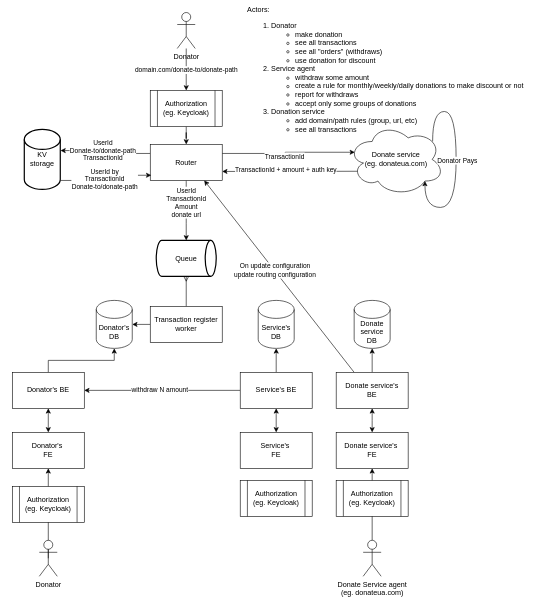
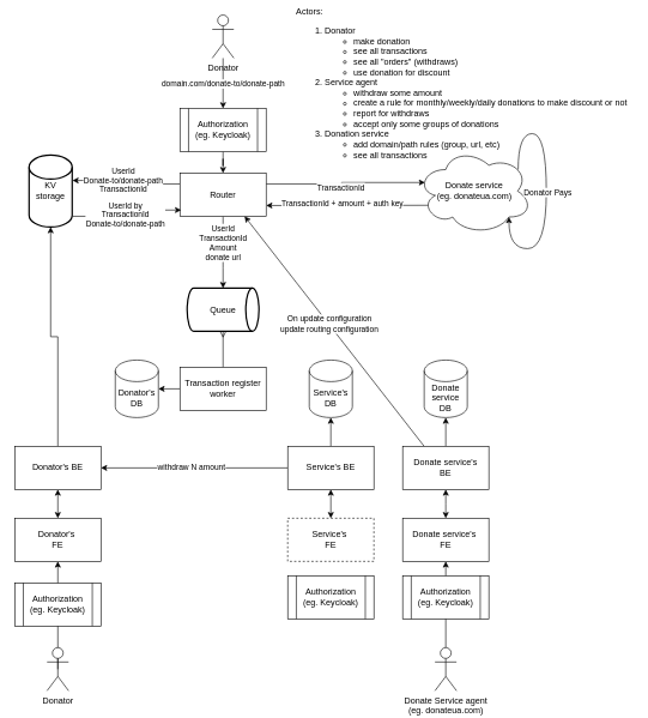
  <mxCell id="0" />
  <mxCell id="1" parent="0" />
  <mxCell id="2" value="" style="edgeStyle=orthogonalEdgeStyle;rounded=0;orthogonalLoop=1;jettySize=auto;html=1;" edge="1" parent="1" source="4" target="6"><mxGeometry relative="1" as="geometry" /></mxCell>
  <mxCell id="3" value="domain.com/donate-to/donate-path" style="edgeLabel;html=1;align=center;verticalAlign=middle;resizable=0;points=[];" vertex="1" connectable="0" parent="2"><mxGeometry x="-0.009" y="-1" relative="1" as="geometry"><mxPoint as="offset" /></mxGeometry></mxCell>
  <mxCell id="4" value="Donator" style="shape=umlActor;verticalLabelPosition=bottom;verticalAlign=top;html=1;outlineConnect=0;" vertex="1" parent="1"><mxGeometry x="295" y="20" width="30" height="60" as="geometry" /></mxCell>
  <mxCell id="5" value="" style="edgeStyle=orthogonalEdgeStyle;rounded=0;orthogonalLoop=1;jettySize=auto;html=1;" edge="1" parent="1" source="6" target="15"><mxGeometry relative="1" as="geometry" /></mxCell>
  <mxCell id="6" value="Authorization&lt;br&gt;(eg. Keycloak)" style="shape=process;whiteSpace=wrap;html=1;backgroundOutline=1;" vertex="1" parent="1"><mxGeometry x="250" y="150" width="120" height="60" as="geometry" /></mxCell>
  <mxCell id="7" style="edgeStyle=orthogonalEdgeStyle;rounded=0;orthogonalLoop=1;jettySize=auto;html=1;exitX=0;exitY=0.25;exitDx=0;exitDy=0;entryX=1.006;entryY=0.352;entryDx=0;entryDy=0;entryPerimeter=0;" edge="1" parent="1" source="15" target="18"><mxGeometry relative="1" as="geometry" /></mxCell>
  <mxCell id="8" value="UserId&lt;br&gt;Donate-to/donate-path&lt;br&gt;TransactionId" style="edgeLabel;html=1;align=center;verticalAlign=middle;resizable=0;points=[];" vertex="1" connectable="0" parent="7"><mxGeometry x="0.085" y="-1" relative="1" as="geometry"><mxPoint as="offset" /></mxGeometry></mxCell>
  <mxCell id="9" style="edgeStyle=orthogonalEdgeStyle;rounded=0;orthogonalLoop=1;jettySize=auto;html=1;exitX=1;exitY=0.25;exitDx=0;exitDy=0;entryX=0.07;entryY=0.4;entryDx=0;entryDy=0;entryPerimeter=0;" edge="1" parent="1" source="15" target="19"><mxGeometry relative="1" as="geometry" /></mxCell>
  <mxCell id="10" value="TransactionId" style="edgeLabel;html=1;align=center;verticalAlign=middle;resizable=0;points=[];" vertex="1" connectable="0" parent="9"><mxGeometry x="-0.079" y="-4" relative="1" as="geometry"><mxPoint as="offset" /></mxGeometry></mxCell>
  <mxCell id="11" style="edgeStyle=orthogonalEdgeStyle;curved=1;rounded=0;orthogonalLoop=1;jettySize=auto;html=1;exitX=1;exitY=0.75;exitDx=0;exitDy=0;entryX=0.106;entryY=0.664;entryDx=0;entryDy=0;entryPerimeter=0;startArrow=classic;startFill=1;endArrow=none;endFill=0;" edge="1" parent="1" source="15" target="19"><mxGeometry relative="1" as="geometry" /></mxCell>
  <mxCell id="12" value="TransactionId + amount + auth key" style="edgeLabel;html=1;align=center;verticalAlign=middle;resizable=0;points=[];" vertex="1" connectable="0" parent="11"><mxGeometry x="-0.064" y="2" relative="1" as="geometry"><mxPoint as="offset" /></mxGeometry></mxCell>
  <mxCell id="13" style="edgeStyle=orthogonalEdgeStyle;curved=1;rounded=0;orthogonalLoop=1;jettySize=auto;html=1;exitX=0.5;exitY=1;exitDx=0;exitDy=0;entryX=0.5;entryY=0;entryDx=0;entryDy=0;entryPerimeter=0;startArrow=none;startFill=0;endArrow=classic;endFill=1;" edge="1" parent="1" source="15" target="23"><mxGeometry relative="1" as="geometry" /></mxCell>
  <mxCell id="14" value="UserId&lt;br&gt;TransactionId&lt;br&gt;Amount&lt;br&gt;donate url" style="edgeLabel;html=1;align=center;verticalAlign=middle;resizable=0;points=[];" vertex="1" connectable="0" parent="13"><mxGeometry x="-0.273" y="-1" relative="1" as="geometry"><mxPoint as="offset" /></mxGeometry></mxCell>
  <mxCell id="15" value="Router" style="rounded=0;whiteSpace=wrap;html=1;" vertex="1" parent="1"><mxGeometry x="250" y="240" width="120" height="60" as="geometry" /></mxCell>
  <mxCell id="16" style="edgeStyle=orthogonalEdgeStyle;rounded=0;orthogonalLoop=1;jettySize=auto;html=1;entryX=0.014;entryY=0.856;entryDx=0;entryDy=0;startArrow=none;startFill=0;endArrow=classic;endFill=1;exitX=1;exitY=0.85;exitDx=0;exitDy=0;exitPerimeter=0;entryPerimeter=0;" edge="1" parent="1" source="18" target="15"><mxGeometry relative="1" as="geometry"><mxPoint x="140" y="285" as="sourcePoint" /></mxGeometry></mxCell>
  <mxCell id="17" value="UserId by&lt;br&gt;TransactionId&lt;br&gt;Donate-to/donate-path" style="edgeLabel;html=1;align=center;verticalAlign=middle;resizable=0;points=[];" vertex="1" connectable="0" parent="16"><mxGeometry x="-0.085" y="3" relative="1" as="geometry"><mxPoint as="offset" /></mxGeometry></mxCell>
  <mxCell id="18" value="KV storage" style="strokeWidth=2;html=1;shape=mxgraph.flowchart.database;whiteSpace=wrap;" vertex="1" parent="1"><mxGeometry x="40" y="215" width="60" height="100" as="geometry" /></mxCell>
  <mxCell id="19" value="Donate service&lt;br&gt;(eg. donateua.com)" style="ellipse;shape=cloud;whiteSpace=wrap;html=1;" vertex="1" parent="1"><mxGeometry x="580" y="205" width="160" height="120" as="geometry" /></mxCell>
  <mxCell id="20" style="rounded=0;orthogonalLoop=1;jettySize=auto;html=1;exitX=0.88;exitY=0.25;exitDx=0;exitDy=0;exitPerimeter=0;entryX=0.8;entryY=0.8;entryDx=0;entryDy=0;entryPerimeter=0;edgeStyle=orthogonalEdgeStyle;curved=1;" edge="1" parent="1" source="19" target="19"><mxGeometry relative="1" as="geometry" /></mxCell>
  <mxCell id="21" value="Donator Pays" style="edgeLabel;html=1;align=center;verticalAlign=middle;resizable=0;points=[];" vertex="1" connectable="0" parent="20"><mxGeometry x="-0.007" y="1" relative="1" as="geometry"><mxPoint as="offset" /></mxGeometry></mxCell>
  <mxCell id="22" style="edgeStyle=orthogonalEdgeStyle;rounded=0;orthogonalLoop=1;jettySize=auto;html=1;exitX=0.5;exitY=1;exitDx=0;exitDy=0;exitPerimeter=0;entryX=0.5;entryY=0;entryDx=0;entryDy=0;startArrow=ERmany;startFill=0;endArrow=none;endFill=0;" edge="1" parent="1" source="23" target="25"><mxGeometry relative="1" as="geometry" /></mxCell>
  <mxCell id="23" value="Queue" style="strokeWidth=2;html=1;shape=mxgraph.flowchart.direct_data;whiteSpace=wrap;" vertex="1" parent="1"><mxGeometry x="260" y="400" width="100" height="60" as="geometry" /></mxCell>
  <mxCell id="24" style="edgeStyle=orthogonalEdgeStyle;rounded=0;orthogonalLoop=1;jettySize=auto;html=1;exitX=0;exitY=0.5;exitDx=0;exitDy=0;entryX=1;entryY=0.5;entryDx=0;entryDy=0;entryPerimeter=0;startArrow=none;startFill=0;endArrow=classic;endFill=1;" edge="1" parent="1" source="25" target="26"><mxGeometry relative="1" as="geometry" /></mxCell>
  <mxCell id="25" value="Transaction register&lt;br&gt;worker" style="rounded=0;whiteSpace=wrap;html=1;" vertex="1" parent="1"><mxGeometry x="250" y="510" width="120" height="60" as="geometry" /></mxCell>
  <mxCell id="26" value="Donator's&lt;br&gt;DB" style="shape=cylinder3;whiteSpace=wrap;html=1;boundedLbl=1;backgroundOutline=1;size=15;" vertex="1" parent="1"><mxGeometry x="160" y="500" width="60" height="80" as="geometry" /></mxCell>
  <mxCell id="27" style="edgeStyle=orthogonalEdgeStyle;rounded=0;orthogonalLoop=1;jettySize=auto;html=1;exitX=0.5;exitY=1;exitDx=0;exitDy=0;entryX=0.5;entryY=0;entryDx=0;entryDy=0;startArrow=classic;startFill=1;endArrow=classic;endFill=1;" edge="1" parent="1" source="29" target="30"><mxGeometry relative="1" as="geometry" /></mxCell>
- <mxCell id="28" style="edgeStyle=orthogonalEdgeStyle;rounded=0;orthogonalLoop=1;jettySize=auto;html=1;exitX=0.5;exitY=0;exitDx=0;exitDy=0;entryX=0.5;entryY=1;entryDx=0;entryDy=0;entryPerimeter=0;startArrow=none;startFill=0;endArrow=classic;endFill=1;" edge="1" parent="1" source="29" target="26"><mxGeometry relative="1" as="geometry" /></mxCell>
+ <mxCell id="28" style="edgeStyle=orthogonalEdgeStyle;rounded=0;orthogonalLoop=1;jettySize=auto;html=1;exitX=0.5;exitY=0;exitDx=0;exitDy=0;startArrow=none;startFill=0;endArrow=classic;endFill=1;" edge="1" parent="1" source="29" target="18"><mxGeometry relative="1" as="geometry" /></mxCell>
  <mxCell id="29" value="Donator's BE" style="rounded=0;whiteSpace=wrap;html=1;" vertex="1" parent="1"><mxGeometry x="20" y="620" width="120" height="60" as="geometry" /></mxCell>
  <mxCell id="30" value="Donator's&amp;nbsp;&lt;br&gt;FE" style="rounded=0;whiteSpace=wrap;html=1;" vertex="1" parent="1"><mxGeometry x="20" y="720" width="120" height="60" as="geometry" /></mxCell>
  <mxCell id="31" style="edgeStyle=orthogonalEdgeStyle;rounded=0;orthogonalLoop=1;jettySize=auto;html=1;exitX=0.5;exitY=0.5;exitDx=0;exitDy=0;exitPerimeter=0;startArrow=none;startFill=0;endArrow=classic;endFill=1;" edge="1" parent="1" source="32" target="30"><mxGeometry relative="1" as="geometry" /></mxCell>
  <mxCell id="32" value="Donator" style="shape=umlActor;verticalLabelPosition=bottom;verticalAlign=top;html=1;outlineConnect=0;" vertex="1" parent="1"><mxGeometry x="65" y="900" width="30" height="60" as="geometry" /></mxCell>
  <mxCell id="33" value="Authorization&lt;br&gt;(eg. Keycloak)" style="shape=process;whiteSpace=wrap;html=1;backgroundOutline=1;" vertex="1" parent="1"><mxGeometry x="20" y="810" width="120" height="60" as="geometry" /></mxCell>
  <mxCell id="34" style="edgeStyle=orthogonalEdgeStyle;rounded=0;orthogonalLoop=1;jettySize=auto;html=1;exitX=0.5;exitY=0;exitDx=0;exitDy=0;entryX=0.5;entryY=1;entryDx=0;entryDy=0;entryPerimeter=0;startArrow=none;startFill=0;endArrow=classic;endFill=1;" edge="1" parent="1" source="37" target="38"><mxGeometry relative="1" as="geometry" /></mxCell>
  <mxCell id="35" style="edgeStyle=orthogonalEdgeStyle;rounded=0;orthogonalLoop=1;jettySize=auto;html=1;exitX=0;exitY=0.5;exitDx=0;exitDy=0;entryX=1;entryY=0.5;entryDx=0;entryDy=0;startArrow=none;startFill=0;endArrow=classic;endFill=1;" edge="1" parent="1" source="37" target="29"><mxGeometry relative="1" as="geometry" /></mxCell>
  <mxCell id="36" value="withdraw N amount" style="edgeLabel;html=1;align=center;verticalAlign=middle;resizable=0;points=[];" vertex="1" connectable="0" parent="35"><mxGeometry x="0.038" y="-2" relative="1" as="geometry"><mxPoint as="offset" /></mxGeometry></mxCell>
  <mxCell id="37" value="Service's BE" style="rounded=0;whiteSpace=wrap;html=1;" vertex="1" parent="1"><mxGeometry x="400" y="620" width="120" height="60" as="geometry" /></mxCell>
  <mxCell id="38" value="Service's&lt;br&gt;DB" style="shape=cylinder3;whiteSpace=wrap;html=1;boundedLbl=1;backgroundOutline=1;size=15;" vertex="1" parent="1"><mxGeometry x="430" y="500" width="60" height="80" as="geometry" /></mxCell>
- <mxCell id="39" value="Service's&amp;nbsp;&lt;br&gt;FE" style="rounded=0;whiteSpace=wrap;html=1;" vertex="1" parent="1"><mxGeometry x="400" y="720" width="120" height="60" as="geometry" /></mxCell>
+ <mxCell id="39" value="Service's&amp;nbsp;&lt;br&gt;FE" style="rounded=0;whiteSpace=wrap;html=1;dashed=1;" vertex="1" parent="1"><mxGeometry x="400" y="720" width="120" height="60" as="geometry" /></mxCell>
  <mxCell id="40" style="edgeStyle=orthogonalEdgeStyle;rounded=0;orthogonalLoop=1;jettySize=auto;html=1;exitX=0.5;exitY=1;exitDx=0;exitDy=0;entryX=0.5;entryY=0;entryDx=0;entryDy=0;startArrow=classic;startFill=1;endArrow=classic;endFill=1;" edge="1" parent="1" source="37" target="39"><mxGeometry relative="1" as="geometry"><mxPoint x="90" y="690" as="sourcePoint" /><mxPoint x="90" y="730" as="targetPoint" /><Array as="points"><mxPoint x="460" y="690" /><mxPoint x="460" y="690" /></Array></mxGeometry></mxCell>
  <mxCell id="41" value="Donate service&lt;br&gt;DB" style="shape=cylinder3;whiteSpace=wrap;html=1;boundedLbl=1;backgroundOutline=1;size=15;" vertex="1" parent="1"><mxGeometry x="590" y="500" width="60" height="80" as="geometry" /></mxCell>
  <mxCell id="42" style="edgeStyle=orthogonalEdgeStyle;rounded=0;orthogonalLoop=1;jettySize=auto;html=1;exitX=0.5;exitY=0;exitDx=0;exitDy=0;entryX=0.5;entryY=1;entryDx=0;entryDy=0;entryPerimeter=0;startArrow=none;startFill=0;endArrow=classic;endFill=1;" edge="1" parent="1" source="45" target="41"><mxGeometry relative="1" as="geometry" /></mxCell>
  <mxCell id="43" style="rounded=0;orthogonalLoop=1;jettySize=auto;html=1;exitX=0.25;exitY=0;exitDx=0;exitDy=0;entryX=0.75;entryY=1;entryDx=0;entryDy=0;startArrow=none;startFill=0;endArrow=classic;endFill=1;" edge="1" parent="1" source="45" target="15"><mxGeometry relative="1" as="geometry" /></mxCell>
  <mxCell id="44" value="On update configuration&lt;br&gt;update routing configuration" style="edgeLabel;html=1;align=center;verticalAlign=middle;resizable=0;points=[];" vertex="1" connectable="0" parent="43"><mxGeometry x="0.063" relative="1" as="geometry"><mxPoint as="offset" /></mxGeometry></mxCell>
  <mxCell id="45" value="Donate service's&lt;br&gt;BE" style="rounded=0;whiteSpace=wrap;html=1;" vertex="1" parent="1"><mxGeometry x="560" y="620" width="120" height="60" as="geometry" /></mxCell>
  <mxCell id="46" value="Donate service's&amp;nbsp;&lt;br&gt;FE" style="rounded=0;whiteSpace=wrap;html=1;" vertex="1" parent="1"><mxGeometry x="560" y="720" width="120" height="60" as="geometry" /></mxCell>
  <mxCell id="47" style="edgeStyle=orthogonalEdgeStyle;rounded=0;orthogonalLoop=1;jettySize=auto;html=1;exitX=0.5;exitY=1;exitDx=0;exitDy=0;entryX=0.5;entryY=0;entryDx=0;entryDy=0;startArrow=classic;startFill=1;endArrow=classic;endFill=1;" edge="1" parent="1" source="45" target="46"><mxGeometry relative="1" as="geometry"><mxPoint x="470" y="690" as="sourcePoint" /><mxPoint x="470" y="730" as="targetPoint" /><Array as="points"><mxPoint x="620" y="700" /><mxPoint x="620" y="700" /></Array></mxGeometry></mxCell>
  <mxCell id="48" style="edgeStyle=none;rounded=0;orthogonalLoop=1;jettySize=auto;html=1;exitX=0.5;exitY=0;exitDx=0;exitDy=0;exitPerimeter=0;entryX=0.5;entryY=1;entryDx=0;entryDy=0;startArrow=none;startFill=0;endArrow=classic;endFill=1;" edge="1" parent="1" source="49" target="46"><mxGeometry relative="1" as="geometry" /></mxCell>
  <mxCell id="49" value="Donate Service agent&lt;br&gt;(eg. donateua.com)" style="shape=umlActor;verticalLabelPosition=bottom;verticalAlign=top;html=1;outlineConnect=0;" vertex="1" parent="1"><mxGeometry x="605" y="900" width="30" height="60" as="geometry" /></mxCell>
  <mxCell id="50" value="Authorization&lt;br&gt;(eg. Keycloak)" style="shape=process;whiteSpace=wrap;html=1;backgroundOutline=1;" vertex="1" parent="1"><mxGeometry x="560" y="800" width="120" height="60" as="geometry" /></mxCell>
  <mxCell id="51" value="Authorization&lt;br&gt;(eg. Keycloak)" style="shape=process;whiteSpace=wrap;html=1;backgroundOutline=1;" vertex="1" parent="1"><mxGeometry x="400" y="800" width="120" height="60" as="geometry" /></mxCell>
  <mxCell id="52" value="Actors:&amp;nbsp;&lt;br&gt;&lt;ol&gt;&lt;li&gt;Donator&lt;/li&gt;&lt;ul&gt;&lt;li&gt;make donation&lt;/li&gt;&lt;li&gt;see all transactions&lt;/li&gt;&lt;li&gt;see all &quot;orders&quot; (withdraws)&lt;/li&gt;&lt;li&gt;use donation for discount&lt;/li&gt;&lt;/ul&gt;&lt;li&gt;Service agent&lt;/li&gt;&lt;ul&gt;&lt;li&gt;withdraw some amount&lt;/li&gt;&lt;li&gt;create a rule for monthly/weekly/daily donations to make discount or not&lt;/li&gt;&lt;li&gt;report for withdraws&lt;/li&gt;&lt;li&gt;accept only some groups of donations&lt;/li&gt;&lt;/ul&gt;&lt;li&gt;Donation service&lt;/li&gt;&lt;ul&gt;&lt;li&gt;add domain/path rules (group, url, etc)&lt;/li&gt;&lt;li&gt;see all transactions&lt;/li&gt;&lt;/ul&gt;&lt;/ol&gt;" style="text;html=1;strokeColor=none;fillColor=none;align=left;verticalAlign=middle;whiteSpace=wrap;rounded=0;" vertex="1" parent="1"><mxGeometry x="410" y="46" width="470" height="150" as="geometry" /></mxCell>
